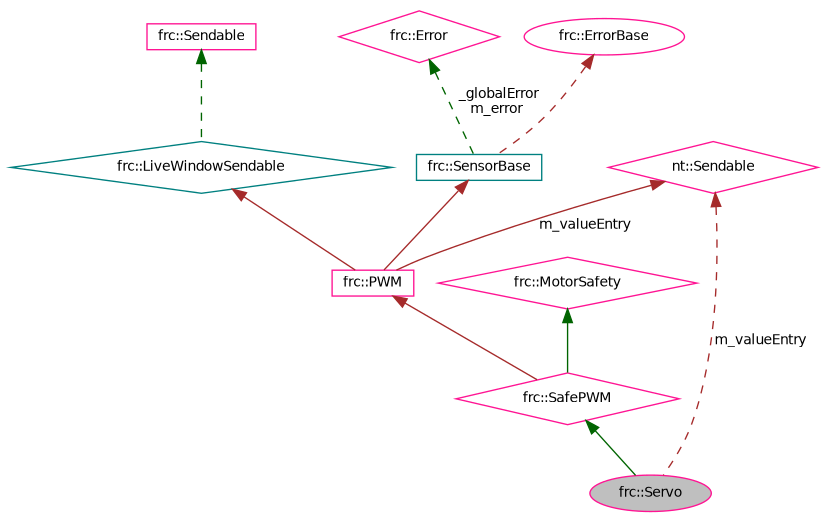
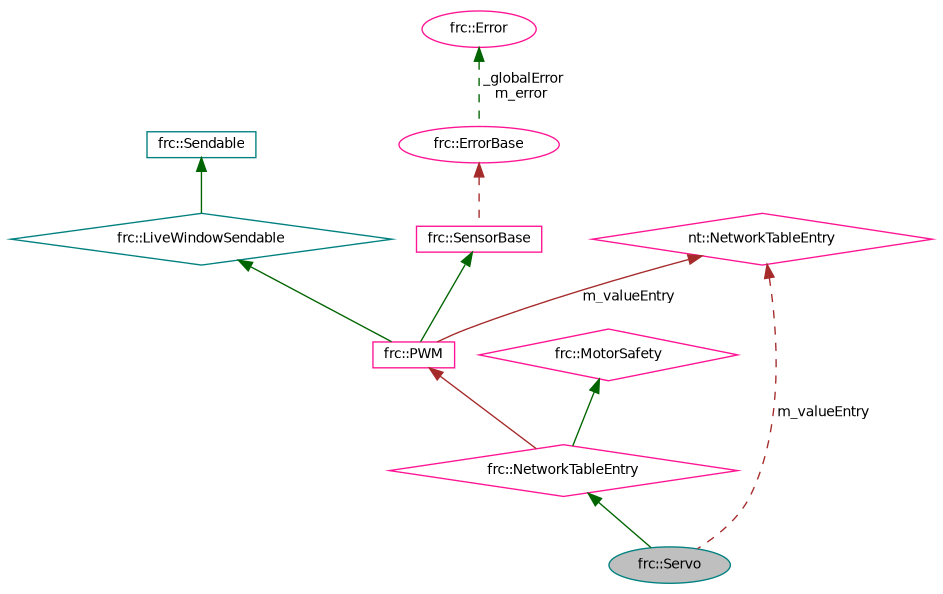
  digraph {
    node [color=deeppink fillcolor=white fontname=Helvetica fontsize=10 shape=diamond style=filled]
    edge [color=darkgreen dir=back fontname=Helvetica fontsize=10 labelfontname=Helvetica labelfontsize=10 style=solid]
-   n1 [fillcolor=grey75 fontcolor=black height=0.2 label="frc::Servo" shape=ellipse width=0.4]
-   n2 [height=0.2 label="frc::SafePWM" width=0.4]
+   n1 [color=teal fillcolor=grey75 fontcolor=black height=0.2 label="frc::Servo" shape=ellipse width=0.4]
+   n2 [height=0.2 label="frc::NetworkTableEntry" width=0.4]
    n3 [height=0.2 label="frc::PWM" shape=box width=0.4]
-   n4 [color=teal height=0.2 label="frc::SensorBase" shape=box width=0.4]
+   n4 [height=0.2 label="frc::SensorBase" shape=box width=0.4]
    n5 [height=0.2 label="frc::ErrorBase" shape=ellipse width=0.4]
-   n6 [height=0.2 label="frc::Error" width=0.4]
+   n6 [height=0.2 label="frc::Error" shape=ellipse width=0.4]
    n7 [color=teal height=0.2 label="frc::LiveWindowSendable" width=0.4]
-   n8 [height=0.2 label="frc::Sendable" shape=box width=0.4]
-   n9 [height=0.2 label="nt::Sendable" width=0.4]
+   n8 [color=teal height=0.2 label="frc::Sendable" shape=box width=0.4]
+   n9 [height=0.2 label="nt::NetworkTableEntry" width=0.4]
    n10 [height=0.2 label="frc::MotorSafety" width=0.4]
    n2 -> n1
    n3 -> n2 [color=brown]
-   n4 -> n3 [color=brown]
+   n4 -> n3
    n5 -> n4 [color=brown style=dashed]
-   n6 -> n4 [label=" _globalError\nm_error" style=dashed]
-   n7 -> n3 [color=brown]
-   n8 -> n7 [style=dashed]
+   n6 -> n5 [label=" _globalError\nm_error" style=dashed]
+   n7 -> n3
+   n8 -> n7
    n9 -> n1 [color=brown label=" m_valueEntry" style=dashed]
    n9 -> n3 [color=brown label=" m_valueEntry"]
    n10 -> n2
  }
